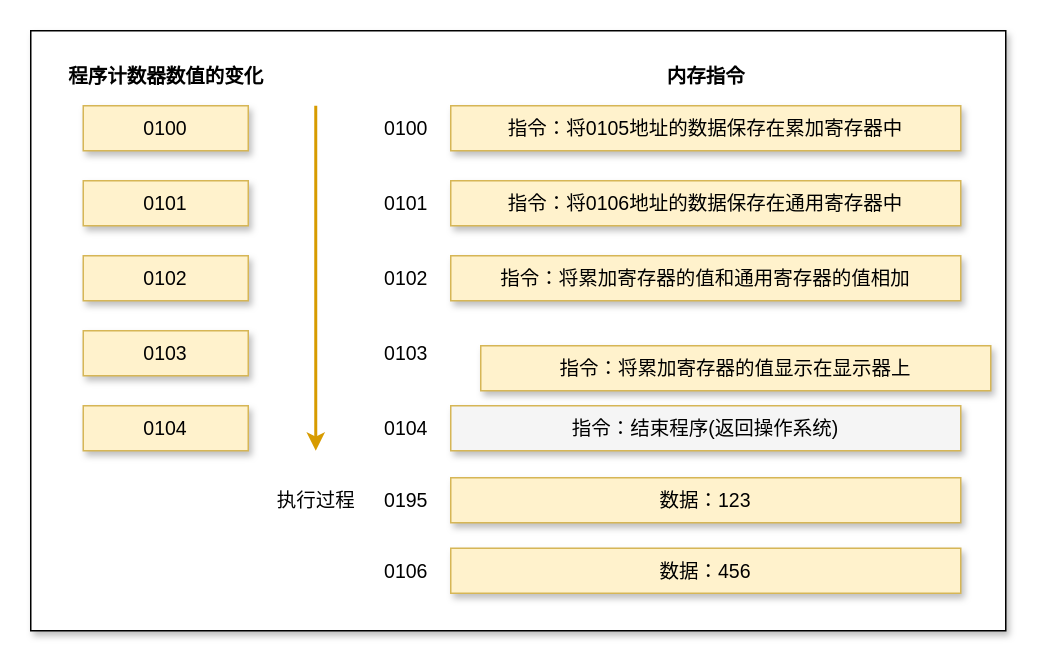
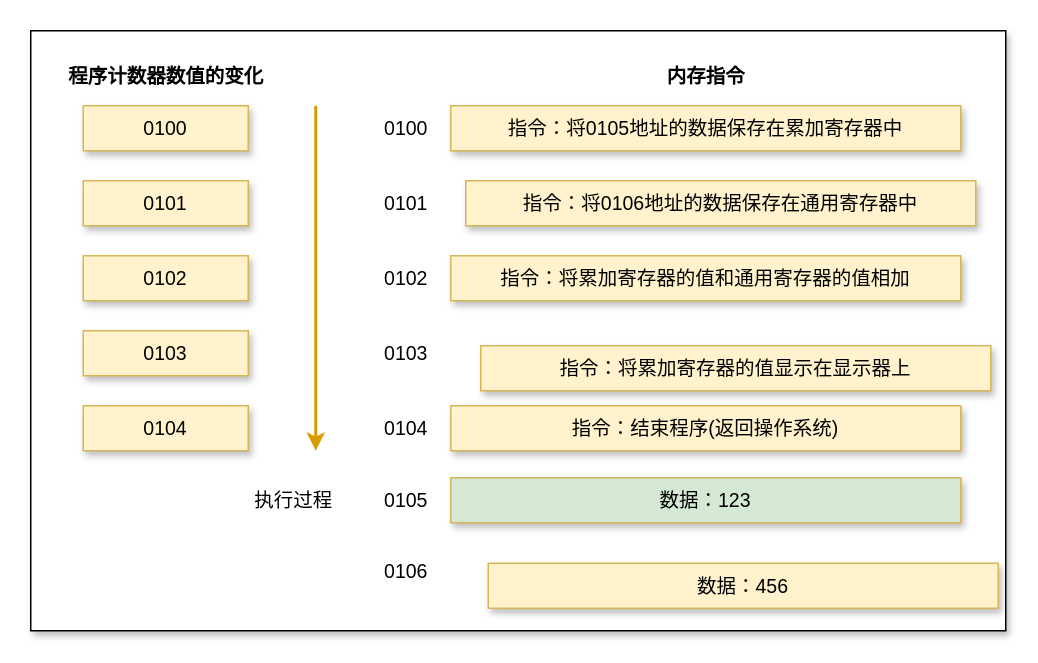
  <mxCell id="0" />
  <mxCell id="1" parent="0" />
  <mxCell id="2" value="" style="rounded=0;whiteSpace=wrap;html=1;fontSize=13;shadow=1;" parent="1" vertex="1"><mxGeometry x="20" y="20" width="650" height="400" as="geometry" /></mxCell>
  <mxCell id="3" value="0100" style="rounded=0;whiteSpace=wrap;html=1;fontSize=13;shadow=1;fillColor=#fff2cc;strokeColor=#d6b656;" parent="1" vertex="1"><mxGeometry x="55" y="70" width="110" height="30" as="geometry" /></mxCell>
  <mxCell id="4" value="程序计数器数值的变化" style="text;html=1;align=center;verticalAlign=middle;resizable=0;points=[];autosize=1;fontSize=13;fontStyle=1;shadow=1;" parent="1" vertex="1"><mxGeometry x="35" y="40" width="150" height="20" as="geometry" /></mxCell>
  <mxCell id="5" value="0101" style="rounded=0;whiteSpace=wrap;html=1;fontSize=13;shadow=1;fillColor=#fff2cc;strokeColor=#d6b656;" parent="1" vertex="1"><mxGeometry x="55" y="120" width="110" height="30" as="geometry" /></mxCell>
  <mxCell id="6" value="0102" style="rounded=0;whiteSpace=wrap;html=1;fontSize=13;shadow=1;fillColor=#fff2cc;strokeColor=#d6b656;" parent="1" vertex="1"><mxGeometry x="55" y="170" width="110" height="30" as="geometry" /></mxCell>
  <mxCell id="7" value="0103" style="rounded=0;whiteSpace=wrap;html=1;fontSize=13;shadow=1;fillColor=#fff2cc;strokeColor=#d6b656;" parent="1" vertex="1"><mxGeometry x="55" y="220" width="110" height="30" as="geometry" /></mxCell>
  <mxCell id="8" value="0104" style="rounded=0;whiteSpace=wrap;html=1;fontSize=13;shadow=1;fillColor=#fff2cc;strokeColor=#d6b656;" parent="1" vertex="1"><mxGeometry x="55" y="270" width="110" height="30" as="geometry" /></mxCell>
  <mxCell id="9" value="" style="endArrow=classic;html=1;fillColor=#ffe6cc;strokeColor=#d79b00;strokeWidth=2;fontSize=13;shadow=0;" parent="1" edge="1"><mxGeometry width="50" height="50" relative="1" as="geometry"><mxPoint x="210" y="70" as="sourcePoint" /><mxPoint x="210" y="300" as="targetPoint" /></mxGeometry></mxCell>
- <mxCell id="10" value="执行过程" style="text;html=1;align=center;verticalAlign=middle;resizable=0;points=[];autosize=1;fontSize=13;shadow=1;" parent="1" vertex="1"><mxGeometry x="175" y="323" width="70" height="20" as="geometry" /></mxCell>
+ <mxCell id="10" value="执行过程" style="text;html=1;align=center;verticalAlign=middle;resizable=0;points=[];autosize=1;fontSize=13;shadow=1;" parent="1" vertex="1"><mxGeometry x="160" y="323" width="70" height="20" as="geometry" /></mxCell>
  <mxCell id="11" value="0100" style="text;html=1;align=center;verticalAlign=middle;resizable=0;points=[];autosize=1;fontSize=13;shadow=1;" parent="1" vertex="1"><mxGeometry x="250" y="75" width="40" height="20" as="geometry" /></mxCell>
  <mxCell id="12" value="0101" style="text;html=1;align=center;verticalAlign=middle;resizable=0;points=[];autosize=1;fontSize=13;shadow=1;" parent="1" vertex="1"><mxGeometry x="250" y="125" width="40" height="20" as="geometry" /></mxCell>
  <mxCell id="13" value="0102" style="text;html=1;align=center;verticalAlign=middle;resizable=0;points=[];autosize=1;fontSize=13;shadow=1;" parent="1" vertex="1"><mxGeometry x="250" y="175" width="40" height="20" as="geometry" /></mxCell>
  <mxCell id="14" value="0103" style="text;html=1;align=center;verticalAlign=middle;resizable=0;points=[];autosize=1;fontSize=13;shadow=1;" parent="1" vertex="1"><mxGeometry x="250" y="225" width="40" height="20" as="geometry" /></mxCell>
  <mxCell id="15" value="0104" style="text;html=1;align=center;verticalAlign=middle;resizable=0;points=[];autosize=1;fontSize=13;shadow=1;" parent="1" vertex="1"><mxGeometry x="250" y="275" width="40" height="20" as="geometry" /></mxCell>
- <mxCell id="16" value="0195" style="text;html=1;align=center;verticalAlign=middle;resizable=0;points=[];autosize=1;fontSize=13;shadow=1;" parent="1" vertex="1"><mxGeometry x="250" y="323" width="40" height="20" as="geometry" /></mxCell>
+ <mxCell id="16" value="0105" style="text;html=1;align=center;verticalAlign=middle;resizable=0;points=[];autosize=1;fontSize=13;shadow=1;" parent="1" vertex="1"><mxGeometry x="250" y="323" width="40" height="20" as="geometry" /></mxCell>
  <mxCell id="17" value="0106" style="text;html=1;align=center;verticalAlign=middle;resizable=0;points=[];autosize=1;fontSize=13;shadow=1;" parent="1" vertex="1"><mxGeometry x="250" y="370" width="40" height="20" as="geometry" /></mxCell>
  <mxCell id="18" value="指令：将0105地址的数据保存在累加寄存器中" style="rounded=0;whiteSpace=wrap;html=1;fontSize=13;shadow=1;fillColor=#fff2cc;strokeColor=#d6b656;" parent="1" vertex="1"><mxGeometry x="300" y="70" width="340" height="30" as="geometry" /></mxCell>
- <mxCell id="19" value="指令：将0106地址的数据保存在通用寄存器中" style="rounded=0;whiteSpace=wrap;html=1;fontSize=13;shadow=1;fillColor=#fff2cc;strokeColor=#d6b656;" parent="1" vertex="1"><mxGeometry x="300" y="120" width="340" height="30" as="geometry" /></mxCell>
+ <mxCell id="19" value="指令：将0106地址的数据保存在通用寄存器中" style="rounded=0;whiteSpace=wrap;html=1;fontSize=13;shadow=1;fillColor=#fff2cc;strokeColor=#d6b656;" parent="1" vertex="1"><mxGeometry x="310" y="120" width="340" height="30" as="geometry" /></mxCell>
  <mxCell id="20" value="指令：将累加寄存器的值和通用寄存器的值相加" style="rounded=0;whiteSpace=wrap;html=1;fontSize=13;shadow=1;fillColor=#fff2cc;strokeColor=#d6b656;" parent="1" vertex="1"><mxGeometry x="300" y="170" width="340" height="30" as="geometry" /></mxCell>
  <mxCell id="21" value="指令：将累加寄存器的值显示在显示器上" style="rounded=0;whiteSpace=wrap;html=1;fontSize=13;shadow=1;fillColor=#fff2cc;strokeColor=#d6b656;" parent="1" vertex="1"><mxGeometry x="320" y="230" width="340" height="30" as="geometry" /></mxCell>
- <mxCell id="22" value="指令：结束程序(返回操作系统)" style="rounded=0;whiteSpace=wrap;html=1;fontSize=13;shadow=1;fillColor=#f5f5f5;strokeColor=#d6b656;" parent="1" vertex="1"><mxGeometry x="300" y="270" width="340" height="30" as="geometry" /></mxCell>
- <mxCell id="23" value="数据：123" style="rounded=0;whiteSpace=wrap;html=1;fontSize=13;shadow=1;fillColor=#fff2cc;strokeColor=#d6b656;" parent="1" vertex="1"><mxGeometry x="300" y="318" width="340" height="30" as="geometry" /></mxCell>
- <mxCell id="24" value="数据：456" style="rounded=0;whiteSpace=wrap;html=1;fontSize=13;shadow=1;fillColor=#fff2cc;strokeColor=#d6b656;" parent="1" vertex="1"><mxGeometry x="300" y="365" width="340" height="30" as="geometry" /></mxCell>
+ <mxCell id="22" value="指令：结束程序(返回操作系统)" style="rounded=0;whiteSpace=wrap;html=1;fontSize=13;shadow=1;fillColor=#fff2cc;strokeColor=#d6b656;" parent="1" vertex="1"><mxGeometry x="300" y="270" width="340" height="30" as="geometry" /></mxCell>
+ <mxCell id="23" value="数据：123" style="rounded=0;whiteSpace=wrap;html=1;fontSize=13;shadow=1;fillColor=#d5e8d4;strokeColor=#d6b656;" parent="1" vertex="1"><mxGeometry x="300" y="318" width="340" height="30" as="geometry" /></mxCell>
+ <mxCell id="24" value="数据：456" style="rounded=0;whiteSpace=wrap;html=1;fontSize=13;shadow=1;fillColor=#fff2cc;strokeColor=#d6b656;" parent="1" vertex="1"><mxGeometry x="325" y="375" width="340" height="30" as="geometry" /></mxCell>
  <mxCell id="25" value="内存指令" style="text;html=1;align=center;verticalAlign=middle;resizable=0;points=[];autosize=1;fontSize=13;fontStyle=1;shadow=1;" parent="1" vertex="1"><mxGeometry x="435" y="40" width="70" height="20" as="geometry" /></mxCell>
